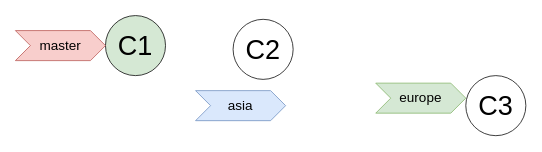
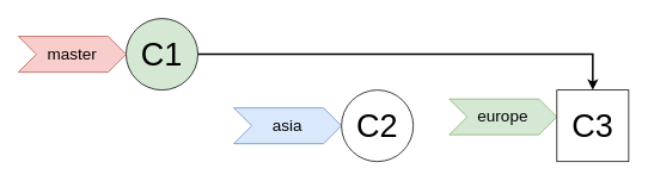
  <mxCell id="0" />
  <mxCell id="1" parent="0" />
+ <mxCell id="2" style="edgeStyle=orthogonalEdgeStyle;rounded=0;orthogonalLoop=1;jettySize=auto;html=1;strokeWidth=2;" edge="1" parent="1" source="3" target="8"><mxGeometry relative="1" as="geometry"><Array as="points"><mxPoint x="660" y="60" /></Array></mxGeometry></mxCell>
  <mxCell id="3" value="&lt;font style=&quot;font-size: 36px&quot;&gt;C1&lt;/font&gt;" style="ellipse;whiteSpace=wrap;html=1;fillColor=#d5e8d4;" parent="1" vertex="1"><mxGeometry x="140" y="20" width="80" height="80" as="geometry" /></mxCell>
  <mxCell id="4" value="&lt;font style=&quot;font-size: 18px&quot;&gt;europe&lt;/font&gt;" style="shape=step;perimeter=stepPerimeter;whiteSpace=wrap;html=1;fixedSize=1;fillColor=#d5e8d4;strokeColor=#82b366;rotation=0;" parent="1" vertex="1"><mxGeometry x="500" y="110" width="120" height="40" as="geometry" /></mxCell>
  <mxCell id="5" value="&lt;font style=&quot;font-size: 18px&quot;&gt;master&lt;/font&gt;" style="shape=step;perimeter=stepPerimeter;whiteSpace=wrap;html=1;fixedSize=1;fillColor=#f8cecc;strokeColor=#b85450;" parent="1" vertex="1"><mxGeometry x="20" y="40" width="120" height="40" as="geometry" /></mxCell>
  <mxCell id="6" value="&lt;font style=&quot;font-size: 18px&quot;&gt;asia&lt;/font&gt;" style="shape=step;perimeter=stepPerimeter;whiteSpace=wrap;html=1;fixedSize=1;fillColor=#dae8fc;strokeColor=#6c8ebf;" parent="1" vertex="1"><mxGeometry x="260" y="120" width="120" height="40" as="geometry" /></mxCell>
- <mxCell id="7" value="&lt;font style=&quot;font-size: 36px&quot;&gt;C2&lt;/font&gt;" style="ellipse;whiteSpace=wrap;html=1;" vertex="1" parent="1"><mxGeometry x="310" y="25" width="80" height="80" as="geometry" /></mxCell>
- <mxCell id="8" value="&lt;font style=&quot;font-size: 36px&quot;&gt;C3&lt;/font&gt;" style="ellipse;whiteSpace=wrap;html=1;" vertex="1" parent="1"><mxGeometry x="620" y="100" width="80" height="80" as="geometry" /></mxCell>
+ <mxCell id="7" value="&lt;font style=&quot;font-size: 36px&quot;&gt;C2&lt;/font&gt;" style="ellipse;whiteSpace=wrap;html=1;" vertex="1" parent="1"><mxGeometry x="380" y="100" width="80" height="80" as="geometry" /></mxCell>
+ <mxCell id="8" value="&lt;font style=&quot;font-size: 36px&quot;&gt;C3&lt;/font&gt;" style="whiteSpace=wrap;html=1;rounded=0;" vertex="1" parent="1"><mxGeometry x="620" y="100" width="80" height="80" as="geometry" /></mxCell>
